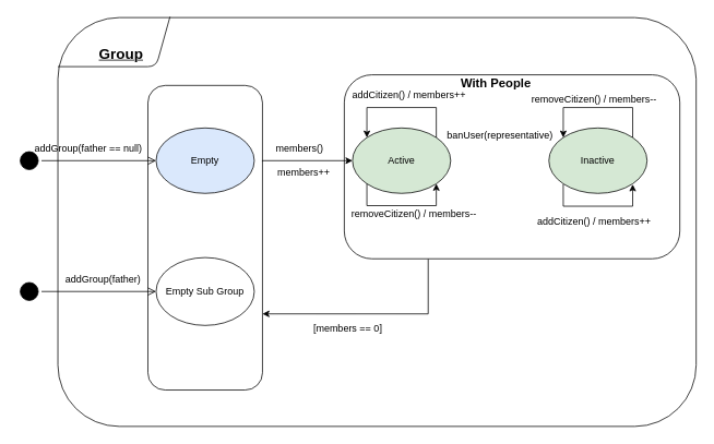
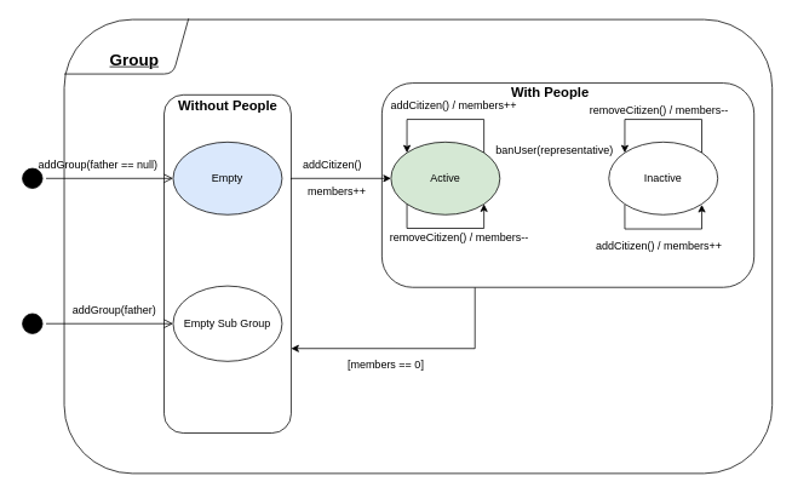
  <mxCell id="0" />
  <mxCell id="1" parent="0" />
  <mxCell id="2" value="" style="rounded=1;whiteSpace=wrap;html=1;" parent="1" vertex="1"><mxGeometry x="70" y="21" width="780" height="500" as="geometry" /></mxCell>
  <mxCell id="3" value="" style="rounded=1;whiteSpace=wrap;html=1;" vertex="1" parent="1"><mxGeometry x="180" y="104" width="140" height="372.5" as="geometry" /></mxCell>
  <mxCell id="4" style="edgeStyle=orthogonalEdgeStyle;rounded=0;orthogonalLoop=1;jettySize=auto;html=1;exitX=0.25;exitY=1;exitDx=0;exitDy=0;entryX=1;entryY=0.75;entryDx=0;entryDy=0;strokeColor=#000000;" edge="1" parent="1" source="5" target="3"><mxGeometry relative="1" as="geometry" /></mxCell>
  <mxCell id="5" value="" style="rounded=1;whiteSpace=wrap;html=1;" vertex="1" parent="1"><mxGeometry x="420" y="91" width="410" height="225" as="geometry" /></mxCell>
  <mxCell id="6" style="edgeStyle=orthogonalEdgeStyle;rounded=0;orthogonalLoop=1;jettySize=auto;html=1;exitX=1;exitY=0.25;exitDx=0;exitDy=0;strokeColor=#000000;" edge="1" parent="1" source="3" target="8"><mxGeometry relative="1" as="geometry"><Array as="points"><mxPoint x="320" y="196" /></Array></mxGeometry></mxCell>
  <mxCell id="7" value="Empty" style="ellipse;whiteSpace=wrap;html=1;fillColor=#dae8fc;" parent="1" vertex="1"><mxGeometry x="190" y="156" width="120" height="80" as="geometry" /></mxCell>
  <mxCell id="8" value="Active" style="ellipse;whiteSpace=wrap;html=1;fillColor=#d5e8d4;" parent="1" vertex="1"><mxGeometry x="430" y="156" width="120" height="80" as="geometry" /></mxCell>
  <mxCell id="9" value="" style="endArrow=none;html=1;" parent="1" edge="1"><mxGeometry width="50" height="50" relative="1" as="geometry"><mxPoint x="70" y="81" as="sourcePoint" /><mxPoint x="207" y="20" as="targetPoint" /><Array as="points"><mxPoint x="190" y="81" /></Array></mxGeometry></mxCell>
  <mxCell id="10" value="&lt;b&gt;&lt;u&gt;&lt;font style=&quot;font-size: 18px&quot;&gt;Group&lt;/font&gt;&lt;/u&gt;&lt;/b&gt;" style="text;html=1;align=center;verticalAlign=middle;resizable=0;points=[];autosize=1;" parent="1" vertex="1"><mxGeometry x="112" y="56" width="70" height="20" as="geometry" /></mxCell>
  <mxCell id="11" value="" style="ellipse;html=1;shape=startState;fillColor=#000000;strokeColor=#000000;" vertex="1" parent="1"><mxGeometry x="20" y="181" width="30" height="30" as="geometry" /></mxCell>
  <mxCell id="12" value="" style="edgeStyle=orthogonalEdgeStyle;html=1;verticalAlign=bottom;endArrow=open;endSize=8;strokeColor=#000000;entryX=0;entryY=0.5;entryDx=0;entryDy=0;" edge="1" source="11" parent="1" target="7"><mxGeometry relative="1" as="geometry"><mxPoint x="140" y="196" as="targetPoint" /></mxGeometry></mxCell>
  <mxCell id="13" value="addGroup(father == null)" style="text;html=1;align=center;verticalAlign=middle;resizable=0;points=[];autosize=1;" vertex="1" parent="1"><mxGeometry x="32" y="171" width="150" height="20" as="geometry" /></mxCell>
- <mxCell id="14" value="Inactive" style="ellipse;whiteSpace=wrap;html=1;fillColor=#d5e8d4;" vertex="1" parent="1"><mxGeometry x="670" y="156" width="120" height="80" as="geometry" /></mxCell>
+ <mxCell id="14" value="Inactive" style="ellipse;whiteSpace=wrap;html=1;" vertex="1" parent="1"><mxGeometry x="670" y="156" width="120" height="80" as="geometry" /></mxCell>
  <mxCell id="15" value="&lt;font style=&quot;font-size: 15px&quot;&gt;&lt;b&gt;With People&lt;/b&gt;&lt;/font&gt;" style="text;html=1;align=center;verticalAlign=middle;resizable=0;points=[];autosize=1;" vertex="1" parent="1"><mxGeometry x="555" y="91" width="100" height="20" as="geometry" /></mxCell>
  <mxCell id="16" value="[members == 0]" style="text;html=1;align=center;verticalAlign=middle;resizable=0;points=[];autosize=1;" vertex="1" parent="1"><mxGeometry x="374" y="391" width="100" height="20" as="geometry" /></mxCell>
- <mxCell id="17" value="members()" style="text;html=1;align=center;verticalAlign=middle;resizable=0;points=[];autosize=1;" vertex="1" parent="1"><mxGeometry x="325" y="171" width="80" height="20" as="geometry" /></mxCell>
+ <mxCell id="17" value="addCitizen()" style="text;html=1;align=center;verticalAlign=middle;resizable=0;points=[];autosize=1;" vertex="1" parent="1"><mxGeometry x="325" y="171" width="80" height="20" as="geometry" /></mxCell>
  <mxCell id="18" value="banUser(representative)" style="text;html=1;align=center;verticalAlign=middle;resizable=0;points=[];autosize=1;" vertex="1" parent="1"><mxGeometry x="540" y="156" width="140" height="20" as="geometry" /></mxCell>
  <mxCell id="19" value="members++" style="text;html=1;align=center;verticalAlign=middle;resizable=0;points=[];autosize=1;" vertex="1" parent="1"><mxGeometry x="330" y="201" width="80" height="20" as="geometry" /></mxCell>
  <mxCell id="20" style="edgeStyle=orthogonalEdgeStyle;rounded=0;orthogonalLoop=1;jettySize=auto;html=1;exitX=1;exitY=0;exitDx=0;exitDy=0;entryX=0;entryY=0;entryDx=0;entryDy=0;strokeColor=#000000;" edge="1" parent="1" source="8" target="8"><mxGeometry relative="1" as="geometry"><Array as="points"><mxPoint x="532" y="131" /><mxPoint x="448" y="131" /></Array></mxGeometry></mxCell>
  <mxCell id="21" value="addCitizen() / members++" style="text;html=1;align=center;verticalAlign=middle;resizable=0;points=[];autosize=1;" vertex="1" parent="1"><mxGeometry x="424" y="106" width="150" height="20" as="geometry" /></mxCell>
  <mxCell id="22" value="addCitizen() / members++" style="text;html=1;align=center;verticalAlign=middle;resizable=0;points=[];autosize=1;" vertex="1" parent="1"><mxGeometry x="650" y="261" width="150" height="20" as="geometry" /></mxCell>
  <mxCell id="23" style="edgeStyle=orthogonalEdgeStyle;rounded=0;orthogonalLoop=1;jettySize=auto;html=1;exitX=0;exitY=1;exitDx=0;exitDy=0;entryX=1;entryY=1;entryDx=0;entryDy=0;strokeColor=#000000;" edge="1" parent="1" source="8" target="8"><mxGeometry relative="1" as="geometry"><Array as="points"><mxPoint x="448" y="251" /><mxPoint x="532" y="251" /></Array></mxGeometry></mxCell>
  <mxCell id="24" value="removeCitizen() / members--" style="text;html=1;align=center;verticalAlign=middle;resizable=0;points=[];autosize=1;" vertex="1" parent="1"><mxGeometry x="420" y="251" width="170" height="20" as="geometry" /></mxCell>
  <mxCell id="25" style="edgeStyle=orthogonalEdgeStyle;rounded=0;orthogonalLoop=1;jettySize=auto;html=1;exitX=1;exitY=0;exitDx=0;exitDy=0;entryX=0;entryY=0;entryDx=0;entryDy=0;strokeColor=#000000;" edge="1" parent="1" source="14" target="14"><mxGeometry relative="1" as="geometry"><Array as="points"><mxPoint x="772" y="131" /><mxPoint x="688" y="131" /></Array></mxGeometry></mxCell>
  <mxCell id="26" value="removeCitizen() / members--" style="text;html=1;align=center;verticalAlign=middle;resizable=0;points=[];autosize=1;" vertex="1" parent="1"><mxGeometry x="640" y="111" width="170" height="20" as="geometry" /></mxCell>
  <mxCell id="27" style="edgeStyle=orthogonalEdgeStyle;rounded=0;orthogonalLoop=1;jettySize=auto;html=1;exitX=0;exitY=1;exitDx=0;exitDy=0;entryX=1;entryY=1;entryDx=0;entryDy=0;strokeColor=#000000;" edge="1" parent="1"><mxGeometry relative="1" as="geometry"><mxPoint x="687.574" y="225.004" as="sourcePoint" /><mxPoint x="772.426" y="225.004" as="targetPoint" /><Array as="points"><mxPoint x="688" y="251.72" /><mxPoint x="772" y="251.72" /></Array></mxGeometry></mxCell>
  <mxCell id="28" value="" style="ellipse;html=1;shape=startState;fillColor=#000000;strokeColor=#000000;" vertex="1" parent="1"><mxGeometry x="20" y="341" width="30" height="30" as="geometry" /></mxCell>
  <mxCell id="29" value="" style="edgeStyle=orthogonalEdgeStyle;html=1;verticalAlign=bottom;endArrow=open;endSize=8;strokeColor=#000000;entryX=0;entryY=0.5;entryDx=0;entryDy=0;" edge="1" parent="1" source="28"><mxGeometry relative="1" as="geometry"><mxPoint x="190" y="356" as="targetPoint" /></mxGeometry></mxCell>
  <mxCell id="30" value="addGroup(father)" style="text;html=1;align=center;verticalAlign=middle;resizable=0;points=[];autosize=1;" vertex="1" parent="1"><mxGeometry x="70" y="331" width="110" height="20" as="geometry" /></mxCell>
  <mxCell id="31" value="Empty Sub Group" style="ellipse;whiteSpace=wrap;html=1;" vertex="1" parent="1"><mxGeometry x="190" y="314.5" width="120" height="83" as="geometry" /></mxCell>
+ <mxCell id="32" value="&lt;font style=&quot;font-size: 15px&quot;&gt;&lt;b&gt;Without People&lt;/b&gt;&lt;/font&gt;" style="text;html=1;align=center;verticalAlign=middle;resizable=0;points=[];autosize=1;" vertex="1" parent="1"><mxGeometry x="190" y="106" width="120" height="20" as="geometry" /></mxCell>
